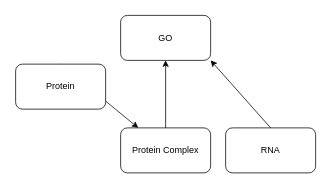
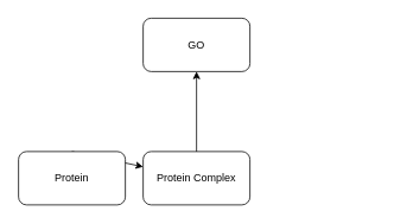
  <mxCell id="0" />
  <mxCell id="1" parent="0" />
  <mxCell id="2" value="GO" style="rounded=1;whiteSpace=wrap;html=1;" vertex="1" parent="1"><mxGeometry x="160" y="20" width="120" height="60" as="geometry" /></mxCell>
  <mxCell id="3" style="edgeStyle=none;rounded=0;orthogonalLoop=1;jettySize=auto;html=1;exitX=0.5;exitY=0;exitDx=0;exitDy=0;" edge="1" parent="1" source="4" target="6"><mxGeometry relative="1" as="geometry" /></mxCell>
- <mxCell id="4" value="Protein" style="rounded=1;whiteSpace=wrap;html=1;" vertex="1" parent="1"><mxGeometry x="20" y="85" width="120" height="60" as="geometry" /></mxCell>
+ <mxCell id="4" value="Protein" style="rounded=1;whiteSpace=wrap;html=1;" vertex="1" parent="1"><mxGeometry x="20" y="170" width="120" height="60" as="geometry" /></mxCell>
  <mxCell id="5" style="edgeStyle=none;rounded=0;orthogonalLoop=1;jettySize=auto;html=1;exitX=0.5;exitY=0;exitDx=0;exitDy=0;" edge="1" parent="1" source="6" target="2"><mxGeometry relative="1" as="geometry" /></mxCell>
  <mxCell id="6" value="Protein Complex" style="rounded=1;whiteSpace=wrap;html=1;" vertex="1" parent="1"><mxGeometry x="160" y="170" width="120" height="60" as="geometry" /></mxCell>
- <mxCell id="7" style="rounded=0;orthogonalLoop=1;jettySize=auto;html=1;exitX=0.5;exitY=0;exitDx=0;exitDy=0;entryX=1;entryY=1;entryDx=0;entryDy=0;" edge="1" parent="1" source="8" target="2"><mxGeometry relative="1" as="geometry" /></mxCell>
- <mxCell id="8" value="RNA" style="rounded=1;whiteSpace=wrap;html=1;" vertex="1" parent="1"><mxGeometry x="300" y="170" width="120" height="60" as="geometry" /></mxCell>
